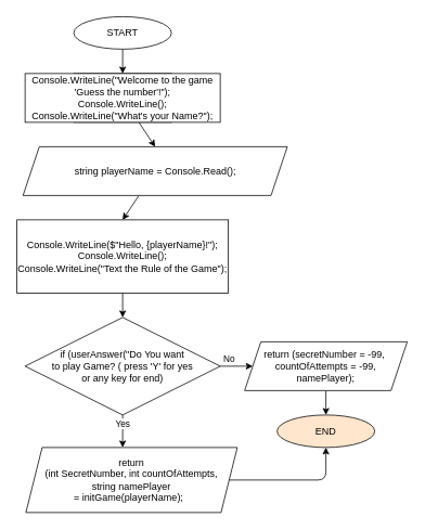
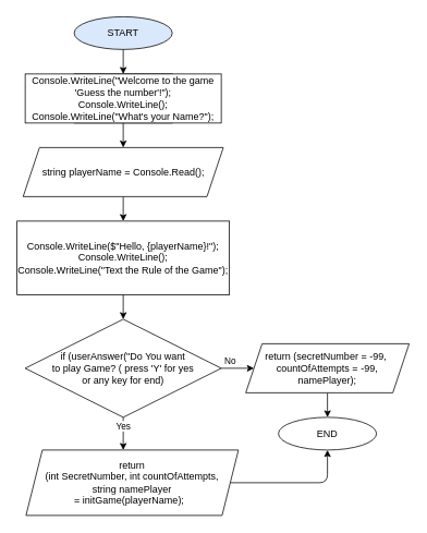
  <mxCell id="0" />
  <mxCell id="1" parent="0" />
  <mxCell id="2" style="edgeStyle=none;html=1;" parent="1" target="5" edge="1"><mxGeometry relative="1" as="geometry"><mxPoint x="150" y="50" as="sourcePoint" /></mxGeometry></mxCell>
  <mxCell id="3" value="" style="rounded=0;whiteSpace=wrap;html=1;" parent="1" vertex="1"><mxGeometry x="90" y="90" width="120" height="60" as="geometry" /></mxCell>
  <mxCell id="4" style="edgeStyle=none;html=1;entryX=0.5;entryY=0;entryDx=0;entryDy=0;" parent="1" source="5" target="7" edge="1"><mxGeometry relative="1" as="geometry" /></mxCell>
  <mxCell id="5" value="Console.WriteLine(&quot;Welcome to the game '&lt;span class=&quot;VIiyi&quot; lang=&quot;en&quot;&gt;Guess the number'!&quot;);&lt;br&gt;Console.WriteLine(&lt;span class=&quot;VIiyi&quot; lang=&quot;en&quot;&gt;);&lt;br&gt;&lt;/span&gt;Console.WriteLine(&quot;What's your Name?&lt;span class=&quot;VIiyi&quot; lang=&quot;en&quot;&gt;&quot;);&lt;/span&gt;&lt;br&gt;&lt;/span&gt;" style="rounded=0;whiteSpace=wrap;html=1;" parent="1" vertex="1"><mxGeometry x="30" y="90" width="240" height="60" as="geometry" /></mxCell>
  <mxCell id="6" style="edgeStyle=none;html=1;entryX=0.5;entryY=0;entryDx=0;entryDy=0;" parent="1" source="7" target="8" edge="1"><mxGeometry relative="1" as="geometry" /></mxCell>
- <mxCell id="7" value="string playerName = Console.Read();" style="shape=parallelogram;perimeter=parallelogramPerimeter;whiteSpace=wrap;html=1;fixedSize=1;" parent="1" vertex="1"><mxGeometry x="27.5" y="180" width="325" height="60" as="geometry" /></mxCell>
+ <mxCell id="7" value="string playerName = Console.Read();" style="shape=parallelogram;perimeter=parallelogramPerimeter;whiteSpace=wrap;html=1;fixedSize=1;" parent="1" vertex="1"><mxGeometry x="27.5" y="180" width="245" height="60" as="geometry" /></mxCell>
  <mxCell id="8" value="&lt;span&gt;Console.WriteLine($&quot;Hello, {&lt;/span&gt;playerName&lt;span&gt;}!&lt;/span&gt;&lt;span class=&quot;VIiyi&quot; lang=&quot;en&quot;&gt;&quot;);&lt;br&gt;Console.WriteLine(&lt;span class=&quot;VIiyi&quot; lang=&quot;en&quot;&gt;);&lt;br&gt;&lt;/span&gt;Console.WriteLine(&quot;Text the Rule of the Game&lt;span class=&quot;VIiyi&quot; lang=&quot;en&quot;&gt;&quot;);&lt;/span&gt;&lt;/span&gt;" style="rounded=0;whiteSpace=wrap;html=1;" parent="1" vertex="1"><mxGeometry x="20" y="270" width="260" height="90" as="geometry" /></mxCell>
  <mxCell id="9" style="edgeStyle=none;html=1;entryX=0.5;entryY=0;entryDx=0;entryDy=0;" parent="1" edge="1"><mxGeometry relative="1" as="geometry"><mxPoint x="150" y="360" as="sourcePoint" /><mxPoint x="150" y="390" as="targetPoint" /></mxGeometry></mxCell>
  <mxCell id="10" style="edgeStyle=none;html=1;" parent="1" source="14" edge="1"><mxGeometry relative="1" as="geometry"><mxPoint x="310" y="450" as="targetPoint" /></mxGeometry></mxCell>
  <mxCell id="11" value="No" style="edgeLabel;html=1;align=center;verticalAlign=middle;resizable=0;points=[];" parent="10" vertex="1" connectable="0"><mxGeometry x="-0.583" relative="1" as="geometry"><mxPoint x="2" y="-10" as="offset" /></mxGeometry></mxCell>
  <mxCell id="12" style="edgeStyle=none;html=1;" parent="1" source="14" edge="1"><mxGeometry relative="1" as="geometry"><mxPoint x="150" y="550" as="targetPoint" /></mxGeometry></mxCell>
  <mxCell id="13" value="Yes" style="edgeLabel;html=1;align=center;verticalAlign=middle;resizable=0;points=[];" parent="12" vertex="1" connectable="0"><mxGeometry x="-0.5" y="-1" relative="1" as="geometry"><mxPoint as="offset" /></mxGeometry></mxCell>
  <mxCell id="14" value="if (userAnswer(&quot;Do You want &lt;br&gt;to play Game? ( press 'Y' for yes &lt;br&gt;or any key for end)" style="rhombus;whiteSpace=wrap;html=1;" parent="1" vertex="1"><mxGeometry x="30" y="390" width="240" height="120" as="geometry" /></mxCell>
  <mxCell id="15" style="edgeStyle=none;html=1;" parent="1" source="16" edge="1"><mxGeometry relative="1" as="geometry"><mxPoint x="400" y="510" as="targetPoint" /></mxGeometry></mxCell>
  <mxCell id="16" value="&lt;font style=&quot;font-size: 12px&quot;&gt;return (s&lt;span style=&quot;background-color: rgb(255 , 255 , 255)&quot;&gt;ecretNumber = -99,&amp;nbsp;&lt;br&gt;&lt;/span&gt;&lt;span style=&quot;background-color: rgb(255 , 255 , 255)&quot;&gt;countOfAttempts = -99,&lt;br&gt;namePlayer);&lt;/span&gt;&lt;/font&gt;" style="shape=parallelogram;perimeter=parallelogramPerimeter;whiteSpace=wrap;html=1;fixedSize=1;" parent="1" vertex="1"><mxGeometry x="300" y="420" width="200" height="60" as="geometry" /></mxCell>
  <mxCell id="17" style="edgeStyle=none;html=1;entryX=0.5;entryY=1;entryDx=0;entryDy=0;exitX=1;exitY=0.5;exitDx=0;exitDy=0;" parent="1" target="19" edge="1" source="18"><mxGeometry relative="1" as="geometry"><mxPoint x="291" y="624" as="sourcePoint" /><Array as="points"><mxPoint x="400" y="590" /></Array><mxPoint x="400" y="540" as="targetPoint" /></mxGeometry></mxCell>
  <mxCell id="18" value="&lt;font style=&quot;font-size: 12px&quot;&gt;&lt;span style=&quot;background-color: rgb(255 , 255 , 255)&quot;&gt;return &lt;br&gt;(int SecretNumber, int&amp;nbsp;&lt;/span&gt;&lt;span style=&quot;background-color: rgb(255 , 255 , 255)&quot;&gt;countOfAttempts,&lt;/span&gt;&lt;br&gt;&lt;span style=&quot;background-color: rgb(255 , 255 , 255)&quot;&gt;string namePlayer&lt;/span&gt;&lt;span style=&quot;background-color: rgb(255 , 255 , 255)&quot;&gt;&lt;br&gt;= initGame&lt;/span&gt;&lt;span style=&quot;background-color: rgb(255 , 255 , 255)&quot;&gt;(playerName);&amp;nbsp;&lt;/span&gt;&lt;span style=&quot;background-color: rgb(255 , 255 , 255)&quot;&gt;&amp;nbsp;&lt;br&gt;&lt;/span&gt;&lt;/font&gt;" style="shape=parallelogram;perimeter=parallelogramPerimeter;whiteSpace=wrap;html=1;fixedSize=1;" parent="1" vertex="1"><mxGeometry x="31" y="550" width="260" height="80" as="geometry" /></mxCell>
- <mxCell id="19" value="END" style="ellipse;whiteSpace=wrap;html=1;fillColor=#ffe6cc;" parent="1" vertex="1"><mxGeometry x="340" y="510" width="120" height="40" as="geometry" /></mxCell>
- <mxCell id="20" value="START" style="ellipse;whiteSpace=wrap;html=1;" parent="1" vertex="1"><mxGeometry x="90" y="20" width="120" height="40" as="geometry" /></mxCell>
+ <mxCell id="19" value="END" style="ellipse;whiteSpace=wrap;html=1;" parent="1" vertex="1"><mxGeometry x="340" y="510" width="120" height="40" as="geometry" /></mxCell>
+ <mxCell id="20" value="START" style="ellipse;whiteSpace=wrap;html=1;fillColor=#dae8fc;" parent="1" vertex="1"><mxGeometry x="90" y="20" width="120" height="40" as="geometry" /></mxCell>
